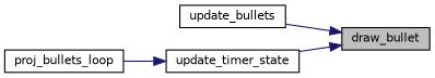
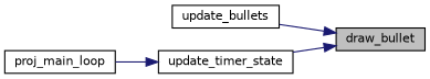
  digraph {
    rankdir=RL
    node [color=black fillcolor=white fontname=Helvetica fontsize=10 shape=record style=filled]
    edge [color=midnightblue dir=back fontname=Helvetica fontsize=10 labelfontname=Helvetica labelfontsize=10 style=solid]
    n1 [fillcolor=grey75 fontcolor=black height=0.2 label=draw_bullet width=0.4]
    n2 [height=0.2 label=update_bullets width=0.4]
    n3 [height=0.2 label=update_timer_state width=0.4]
-   n4 [height=0.2 label=proj_bullets_loop width=0.4]
+   n4 [height=0.2 label=proj_main_loop width=0.4]
    n1 -> n2
    n1 -> n3
    n3 -> n4
  }
